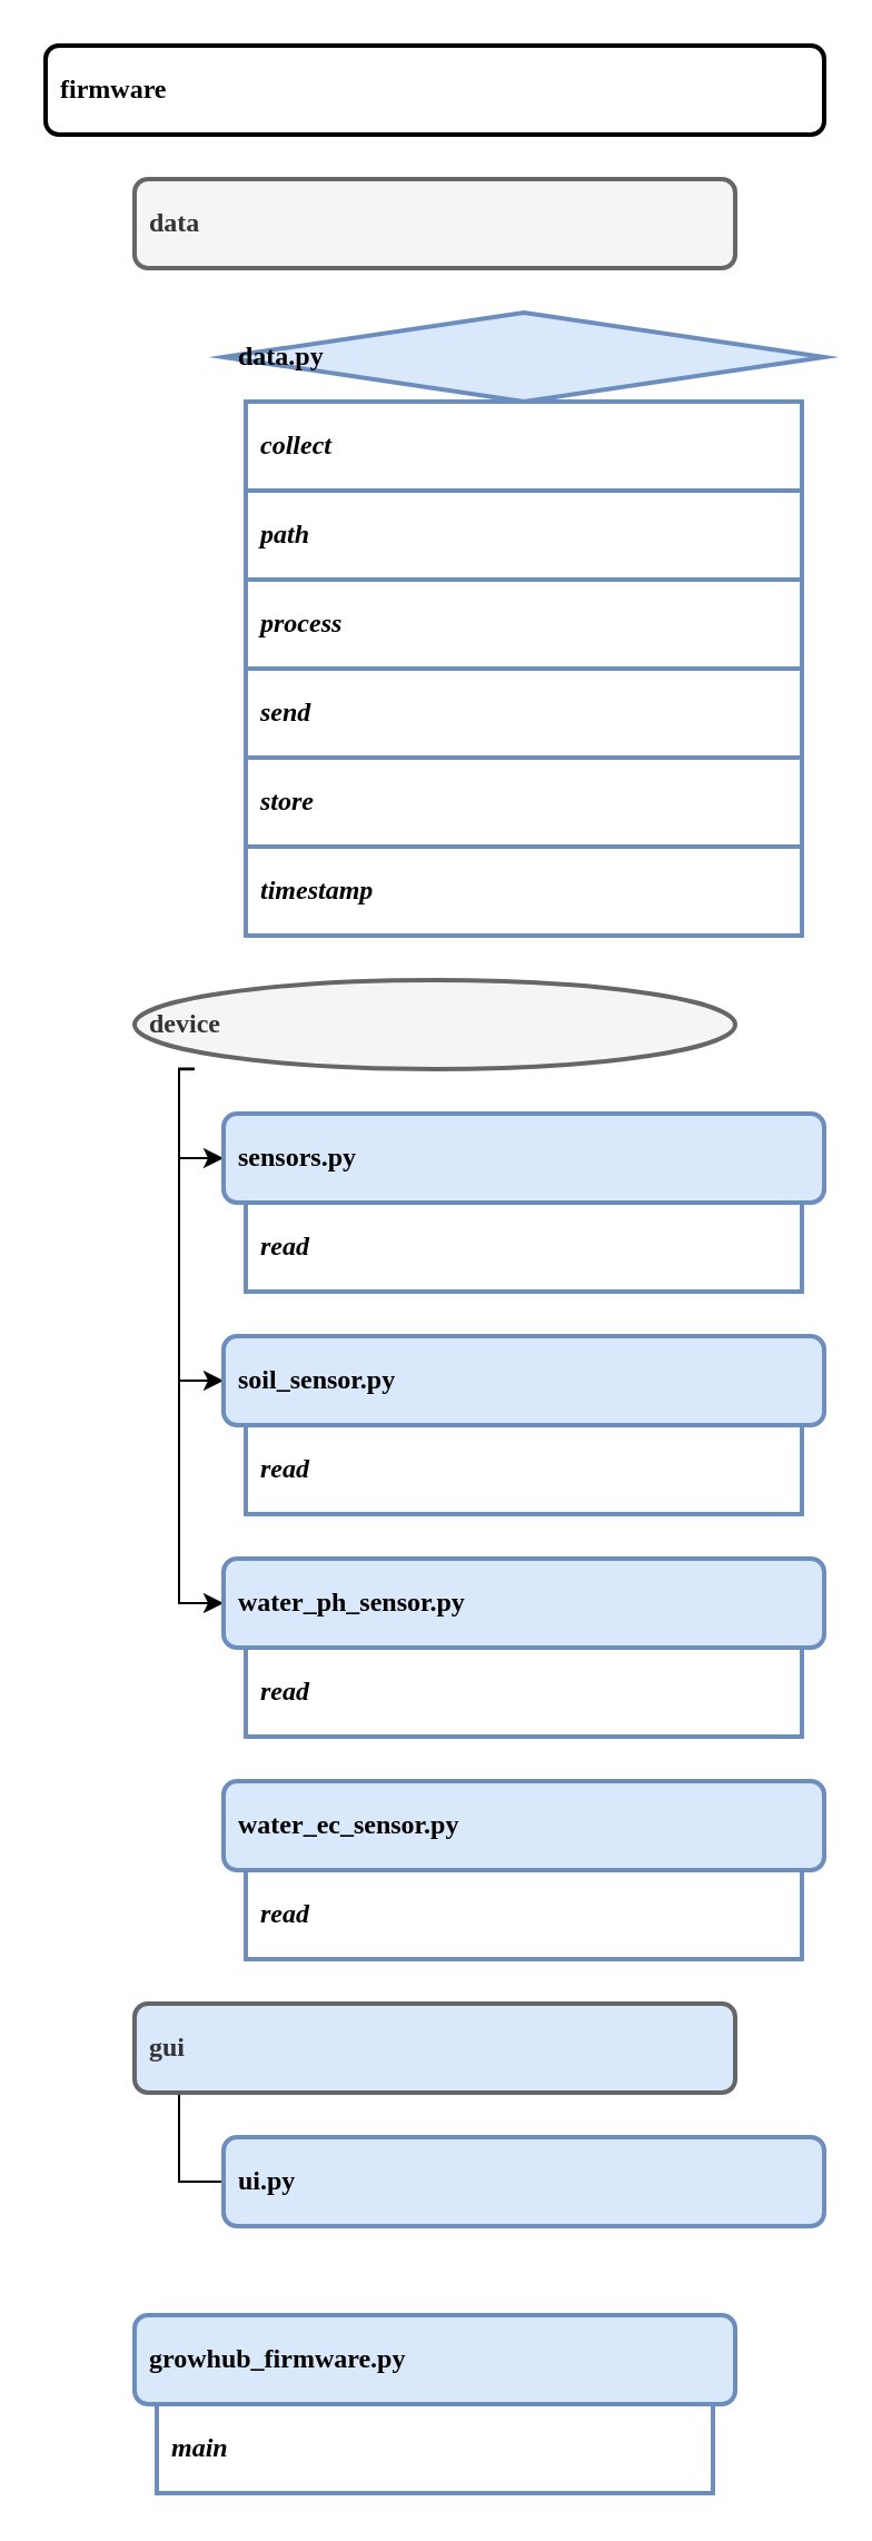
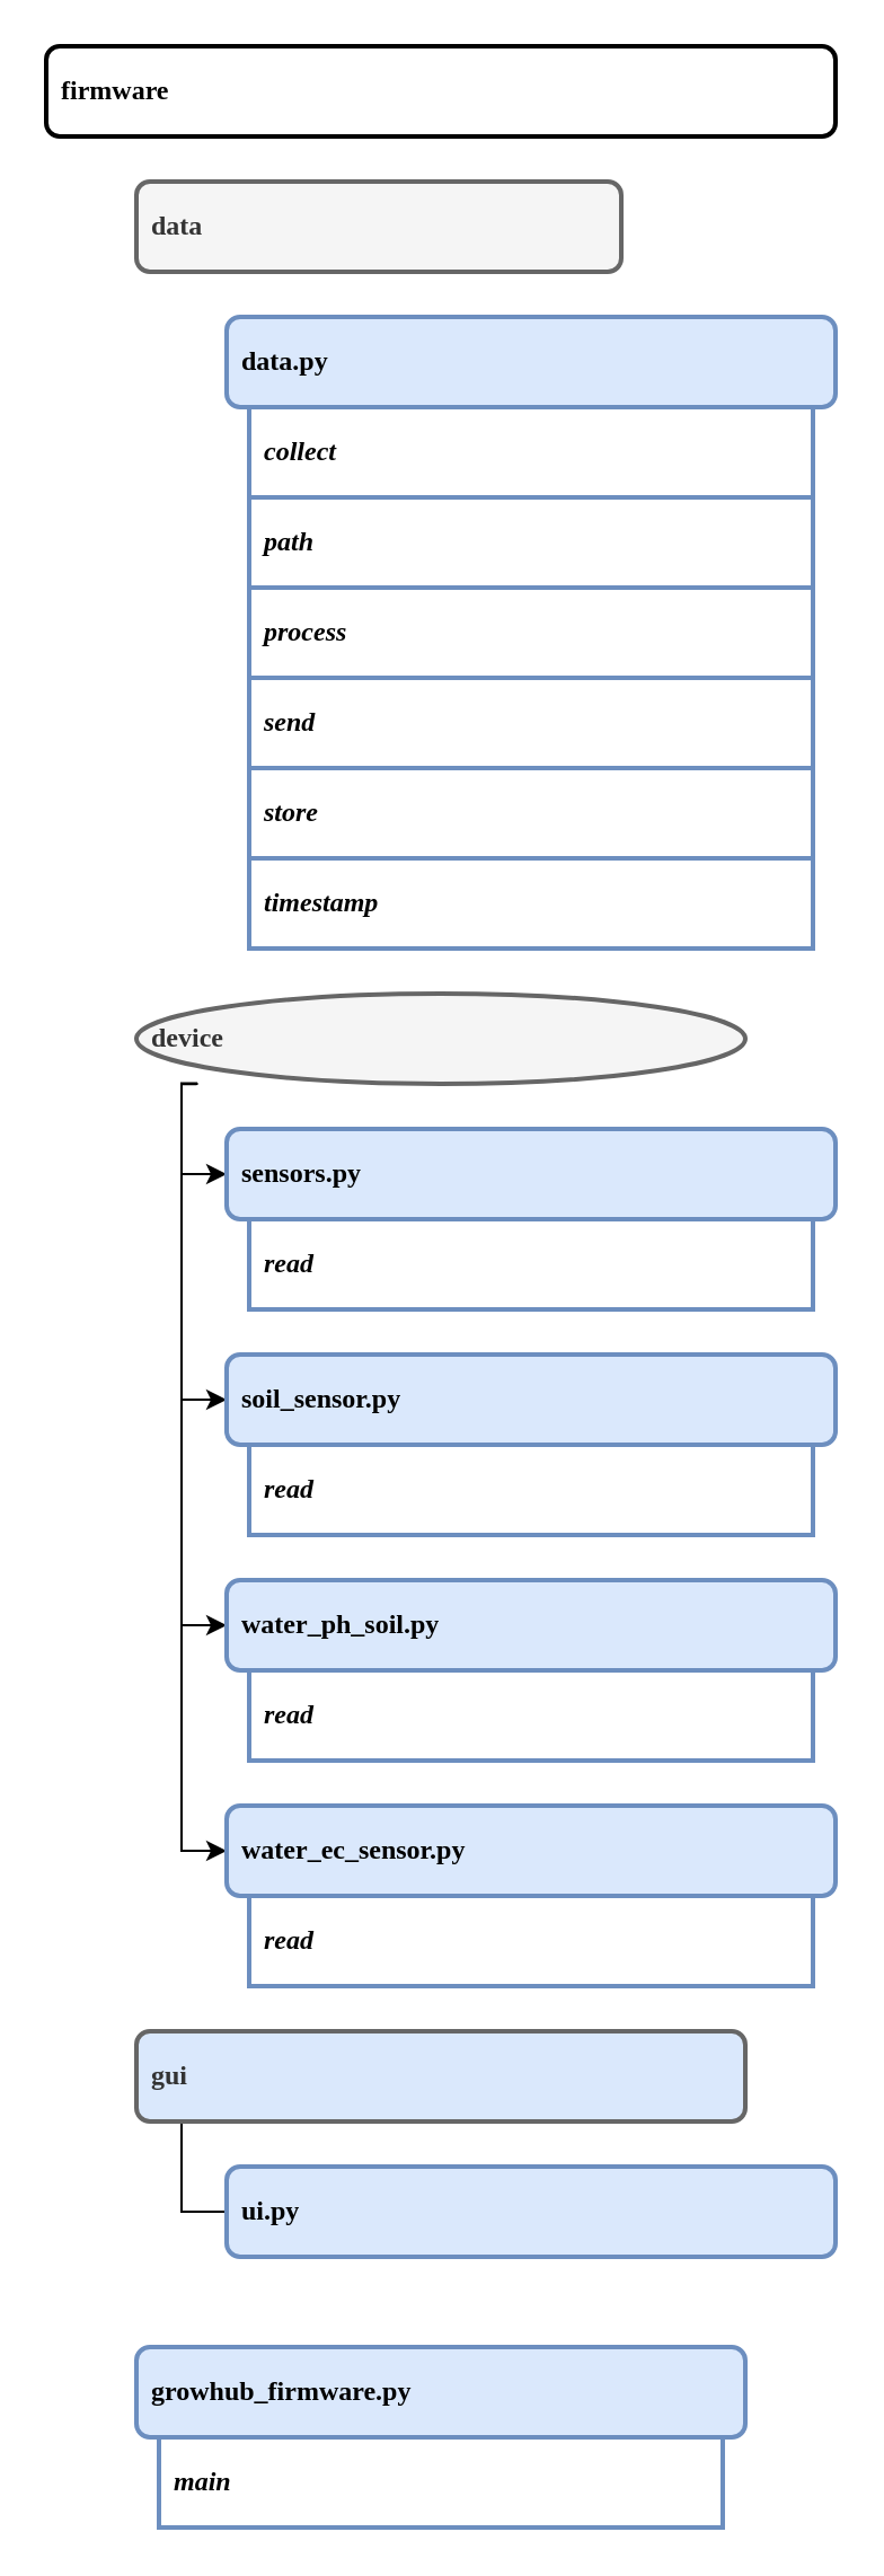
  <mxCell id="0" />
  <mxCell id="1" parent="0" />
  <mxCell id="2" value="firmware" style="whiteSpace=wrap;strokeWidth=2;fontFamily=Verdana;align=left;spacingLeft=5;rounded=1;fontStyle=1" parent="1" vertex="1"><mxGeometry x="20" y="20" width="350" height="40" as="geometry" /></mxCell>
- <mxCell id="3" value="data" style="whiteSpace=wrap;strokeWidth=2;fontFamily=Verdana;align=left;spacingLeft=5;fillColor=#f5f5f5;fontColor=#333333;strokeColor=#666666;rounded=1;fontStyle=1" parent="1" vertex="1"><mxGeometry x="60" y="80" width="270" height="40" as="geometry" /></mxCell>
+ <mxCell id="3" value="data" style="whiteSpace=wrap;strokeWidth=2;fontFamily=Verdana;align=left;spacingLeft=5;fillColor=#f5f5f5;fontColor=#333333;strokeColor=#666666;rounded=1;fontStyle=1" parent="1" vertex="1"><mxGeometry x="60" y="80" width="215" height="40" as="geometry" /></mxCell>
  <mxCell id="4" value="" style="edgeStyle=orthogonalEdgeStyle;orthogonalLoop=1;jettySize=auto;html=1;rounded=0;entryX=0;entryY=0.5;entryDx=0;entryDy=0;exitX=0.1;exitY=0.995;exitDx=0;exitDy=0;exitPerimeter=0;" parent="1" source="20" target="25" edge="1"><mxGeometry width="80" relative="1" as="geometry"><mxPoint x="79" y="480" as="sourcePoint" /><mxPoint x="100" y="520" as="targetPoint" /><Array as="points"><mxPoint x="80" y="520" /></Array></mxGeometry></mxCell>
  <mxCell id="5" value="process" style="whiteSpace=wrap;strokeWidth=2;fontFamily=Verdana;align=left;spacingLeft=5;fillColor=#FFFFFF;strokeColor=#6c8ebf;rounded=0;fontStyle=3" parent="1" vertex="1"><mxGeometry x="110" y="260" width="250" height="40" as="geometry" /></mxCell>
  <mxCell id="6" value="send" style="whiteSpace=wrap;strokeWidth=2;fontFamily=Verdana;align=left;spacingLeft=5;fillColor=#FFFFFF;strokeColor=#6c8ebf;rounded=0;fontStyle=3" parent="1" vertex="1"><mxGeometry x="110" y="300" width="250" height="40" as="geometry" /></mxCell>
  <mxCell id="7" value="store" style="whiteSpace=wrap;strokeWidth=2;fontFamily=Verdana;align=left;spacingLeft=5;fillColor=#FFFFFF;strokeColor=#6c8ebf;rounded=0;fontStyle=3" parent="1" vertex="1"><mxGeometry x="110" y="340" width="250" height="40" as="geometry" /></mxCell>
  <mxCell id="8" value="collect" style="whiteSpace=wrap;strokeWidth=2;fontFamily=Verdana;align=left;spacingLeft=5;fillColor=#FFFFFF;strokeColor=#6c8ebf;rounded=0;fontStyle=3;html=1;labelBackgroundColor=none;labelBorderColor=none;textShadow=0;fontSize=12;" parent="1" vertex="1"><mxGeometry x="110" y="180" width="250" height="40" as="geometry" /></mxCell>
  <mxCell id="9" value="path" style="whiteSpace=wrap;strokeWidth=2;fontFamily=Verdana;align=left;spacingLeft=5;fillColor=#FFFFFF;strokeColor=#6c8ebf;rounded=0;fontStyle=3" parent="1" vertex="1"><mxGeometry x="110" y="220" width="250" height="40" as="geometry" /></mxCell>
  <mxCell id="10" value="timestamp" style="whiteSpace=wrap;strokeWidth=2;fontFamily=Verdana;align=left;spacingLeft=5;fillColor=#FFFFFF;strokeColor=#6c8ebf;rounded=0;fontStyle=3" parent="1" vertex="1"><mxGeometry x="110" y="380" width="250" height="40" as="geometry" /></mxCell>
- <mxCell id="11" value="data.py" style="rhombus;whiteSpace=wrap;strokeWidth=2;fontFamily=Verdana;align=left;spacingLeft=5;fillColor=#dae8fc;strokeColor=#6c8ebf;fontStyle=1;" parent="1" vertex="1"><mxGeometry x="100" y="140" width="270" height="40" as="geometry" /></mxCell>
+ <mxCell id="11" value="data.py" style="whiteSpace=wrap;strokeWidth=2;fontFamily=Verdana;align=left;spacingLeft=5;fillColor=#dae8fc;strokeColor=#6c8ebf;rounded=1;fontStyle=1;" parent="1" vertex="1"><mxGeometry x="100" y="140" width="270" height="40" as="geometry" /></mxCell>
  <mxCell id="12" value="read" style="whiteSpace=wrap;strokeWidth=2;fontFamily=Verdana;align=left;spacingLeft=5;fillColor=#FFFFFF;strokeColor=#6c8ebf;rounded=0;fontStyle=3" parent="1" vertex="1"><mxGeometry x="110" y="540" width="250" height="40" as="geometry" /></mxCell>
  <mxCell id="13" value="read" style="whiteSpace=wrap;strokeWidth=2;fontFamily=Verdana;align=left;spacingLeft=5;fillColor=#FFFFFF;strokeColor=#6c8ebf;rounded=0;fontStyle=3" parent="1" vertex="1"><mxGeometry x="110" y="640" width="250" height="40" as="geometry" /></mxCell>
  <mxCell id="14" value="read" style="whiteSpace=wrap;strokeWidth=2;fontFamily=Verdana;align=left;spacingLeft=5;fillColor=#FFFFFF;strokeColor=#6c8ebf;rounded=0;fontStyle=3" parent="1" vertex="1"><mxGeometry x="110" y="740" width="250" height="40" as="geometry" /></mxCell>
  <mxCell id="15" value="read" style="whiteSpace=wrap;strokeWidth=2;fontFamily=Verdana;align=left;spacingLeft=5;fillColor=#FFFFFF;strokeColor=#6c8ebf;rounded=0;fontStyle=3" parent="1" vertex="1"><mxGeometry x="110" y="840" width="250" height="40" as="geometry" /></mxCell>
  <mxCell id="16" value="main" style="whiteSpace=wrap;strokeWidth=2;fontFamily=Verdana;align=left;spacingLeft=5;fillColor=#FFFFFF;strokeColor=#6c8ebf;rounded=0;fontStyle=3" parent="1" vertex="1"><mxGeometry x="70" y="1080" width="250" height="40" as="geometry" /></mxCell>
  <mxCell id="17" value="" style="edgeStyle=orthogonalEdgeStyle;orthogonalLoop=1;jettySize=auto;html=1;rounded=0;entryX=0;entryY=0.5;entryDx=0;entryDy=0;exitX=0.1;exitY=1;exitDx=0;exitDy=0;exitPerimeter=0;" parent="1" source="20" target="24" edge="1"><mxGeometry width="80" relative="1" as="geometry"><mxPoint x="87" y="480" as="sourcePoint" /><mxPoint x="100" y="520" as="targetPoint" /><Array as="points"><mxPoint x="80" y="480" /><mxPoint x="80" y="620" /></Array></mxGeometry></mxCell>
  <mxCell id="18" value="" style="edgeStyle=orthogonalEdgeStyle;orthogonalLoop=1;jettySize=auto;html=1;rounded=0;entryX=0;entryY=0.5;entryDx=0;entryDy=0;exitX=0.099;exitY=1.002;exitDx=0;exitDy=0;exitPerimeter=0;" parent="1" source="20" target="23" edge="1"><mxGeometry width="80" relative="1" as="geometry"><mxPoint x="87" y="480" as="sourcePoint" /><mxPoint x="100" y="520" as="targetPoint" /><Array as="points"><mxPoint x="80" y="480" /><mxPoint x="80" y="720" /></Array></mxGeometry></mxCell>
+ <mxCell id="19" value="" style="edgeStyle=orthogonalEdgeStyle;orthogonalLoop=1;jettySize=auto;html=1;rounded=0;entryX=0;entryY=0.5;entryDx=0;entryDy=0;exitX=0.101;exitY=1;exitDx=0;exitDy=0;exitPerimeter=0;" parent="1" source="20" target="22" edge="1"><mxGeometry width="80" relative="1" as="geometry"><mxPoint x="87" y="480" as="sourcePoint" /><mxPoint x="100" y="520" as="targetPoint" /><Array as="points"><mxPoint x="80" y="480" /><mxPoint x="80" y="820" /></Array></mxGeometry></mxCell>
  <mxCell id="20" value="device" style="ellipse;whiteSpace=wrap;strokeWidth=2;fontFamily=Verdana;align=left;spacingLeft=5;fillColor=#f5f5f5;fontColor=#333333;strokeColor=#666666;fontStyle=1;" parent="1" vertex="1"><mxGeometry x="60" y="440" width="270" height="40" as="geometry" /></mxCell>
  <mxCell id="21" value="growhub_firmware.py" style="whiteSpace=wrap;strokeWidth=2;fontFamily=Verdana;align=left;spacingLeft=5;fillColor=#dae8fc;strokeColor=#6c8ebf;rounded=1;fontStyle=1" parent="1" vertex="1"><mxGeometry x="60" y="1040" width="270" height="40" as="geometry" /></mxCell>
  <mxCell id="22" value="water_ec_sensor.py" style="whiteSpace=wrap;strokeWidth=2;fontFamily=Verdana;align=left;spacingLeft=5;fillColor=#dae8fc;strokeColor=#6c8ebf;rounded=1;fontStyle=1" parent="1" vertex="1"><mxGeometry x="100" y="800" width="270" height="40" as="geometry" /></mxCell>
- <mxCell id="23" value="water_ph_sensor.py" style="whiteSpace=wrap;strokeWidth=2;fontFamily=Verdana;align=left;spacingLeft=5;fillColor=#dae8fc;strokeColor=#6c8ebf;rounded=1;fontStyle=1" parent="1" vertex="1"><mxGeometry x="100" y="700" width="270" height="40" as="geometry" /></mxCell>
+ <mxCell id="23" value="water_ph_soil.py" style="whiteSpace=wrap;strokeWidth=2;fontFamily=Verdana;align=left;spacingLeft=5;fillColor=#dae8fc;strokeColor=#6c8ebf;rounded=1;fontStyle=1" parent="1" vertex="1"><mxGeometry x="100" y="700" width="270" height="40" as="geometry" /></mxCell>
  <mxCell id="24" value="soil_sensor.py" style="whiteSpace=wrap;strokeWidth=2;fontFamily=Verdana;align=left;spacingLeft=5;fillColor=#dae8fc;strokeColor=#6c8ebf;rounded=1;fontStyle=1" parent="1" vertex="1"><mxGeometry x="100" y="600" width="270" height="40" as="geometry" /></mxCell>
  <mxCell id="25" value="sensors.py" style="whiteSpace=wrap;strokeWidth=2;fontFamily=Verdana;align=left;spacingLeft=5;fillColor=#dae8fc;strokeColor=#6c8ebf;rounded=1;fontStyle=1" parent="1" vertex="1"><mxGeometry x="100" y="500" width="270" height="40" as="geometry" /></mxCell>
  <mxCell id="26" value="" style="edgeStyle=orthogonalEdgeStyle;orthogonalLoop=1;jettySize=auto;html=1;rounded=0;entryX=0;entryY=0.5;entryDx=0;entryDy=0;exitX=0.1;exitY=0.995;exitDx=0;exitDy=0;exitPerimeter=0;endArrow=none;" parent="1" source="27" target="28" edge="1"><mxGeometry width="80" relative="1" as="geometry"><mxPoint x="79" y="940" as="sourcePoint" /><mxPoint x="100" y="980" as="targetPoint" /><Array as="points"><mxPoint x="80" y="980" /></Array></mxGeometry></mxCell>
  <mxCell id="27" value="gui" style="whiteSpace=wrap;strokeWidth=2;fontFamily=Verdana;align=left;spacingLeft=5;fillColor=#dae8fc;fontColor=#333333;strokeColor=#666666;rounded=1;fontStyle=1;" parent="1" vertex="1"><mxGeometry x="60" y="900" width="270" height="40" as="geometry" /></mxCell>
  <mxCell id="28" value="ui.py" style="whiteSpace=wrap;strokeWidth=2;fontFamily=Verdana;align=left;spacingLeft=5;fillColor=#dae8fc;strokeColor=#6c8ebf;rounded=1;fontStyle=1;" parent="1" vertex="1"><mxGeometry x="100" y="960" width="270" height="40" as="geometry" /></mxCell>
